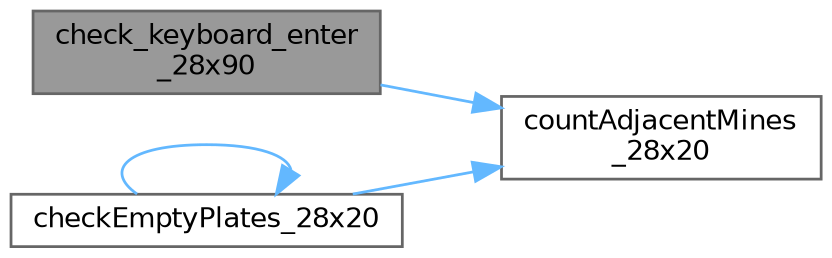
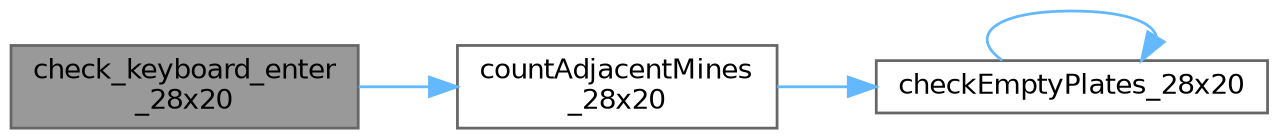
  digraph {
    rankdir=LR
    node [color=grey40 fillcolor=white fontname=Helvetica fontsize=10 shape=box style=filled]
    edge [color=steelblue1 fontname=Helvetica fontsize=10 labelfontname=Helvetica labelfontsize=10 style=solid]
-   n1 [color=gray40 fillcolor=grey60 fontcolor=black height=0.2 label="check_keyboard_enter\l_28x90" width=0.4]
+   n1 [color=gray40 fillcolor=grey60 fontcolor=black height=0.2 label="check_keyboard_enter\l_28x20" width=0.4]
    n2 [height=0.2 label="countAdjacentMines\l_28x20" width=0.4]
    n3 [height=0.2 label=checkEmptyPlates_28x20 width=0.4]
    n1 -> n2
-   n3 -> n2
+   n2 -> n3
    n3 -> n3
  }
